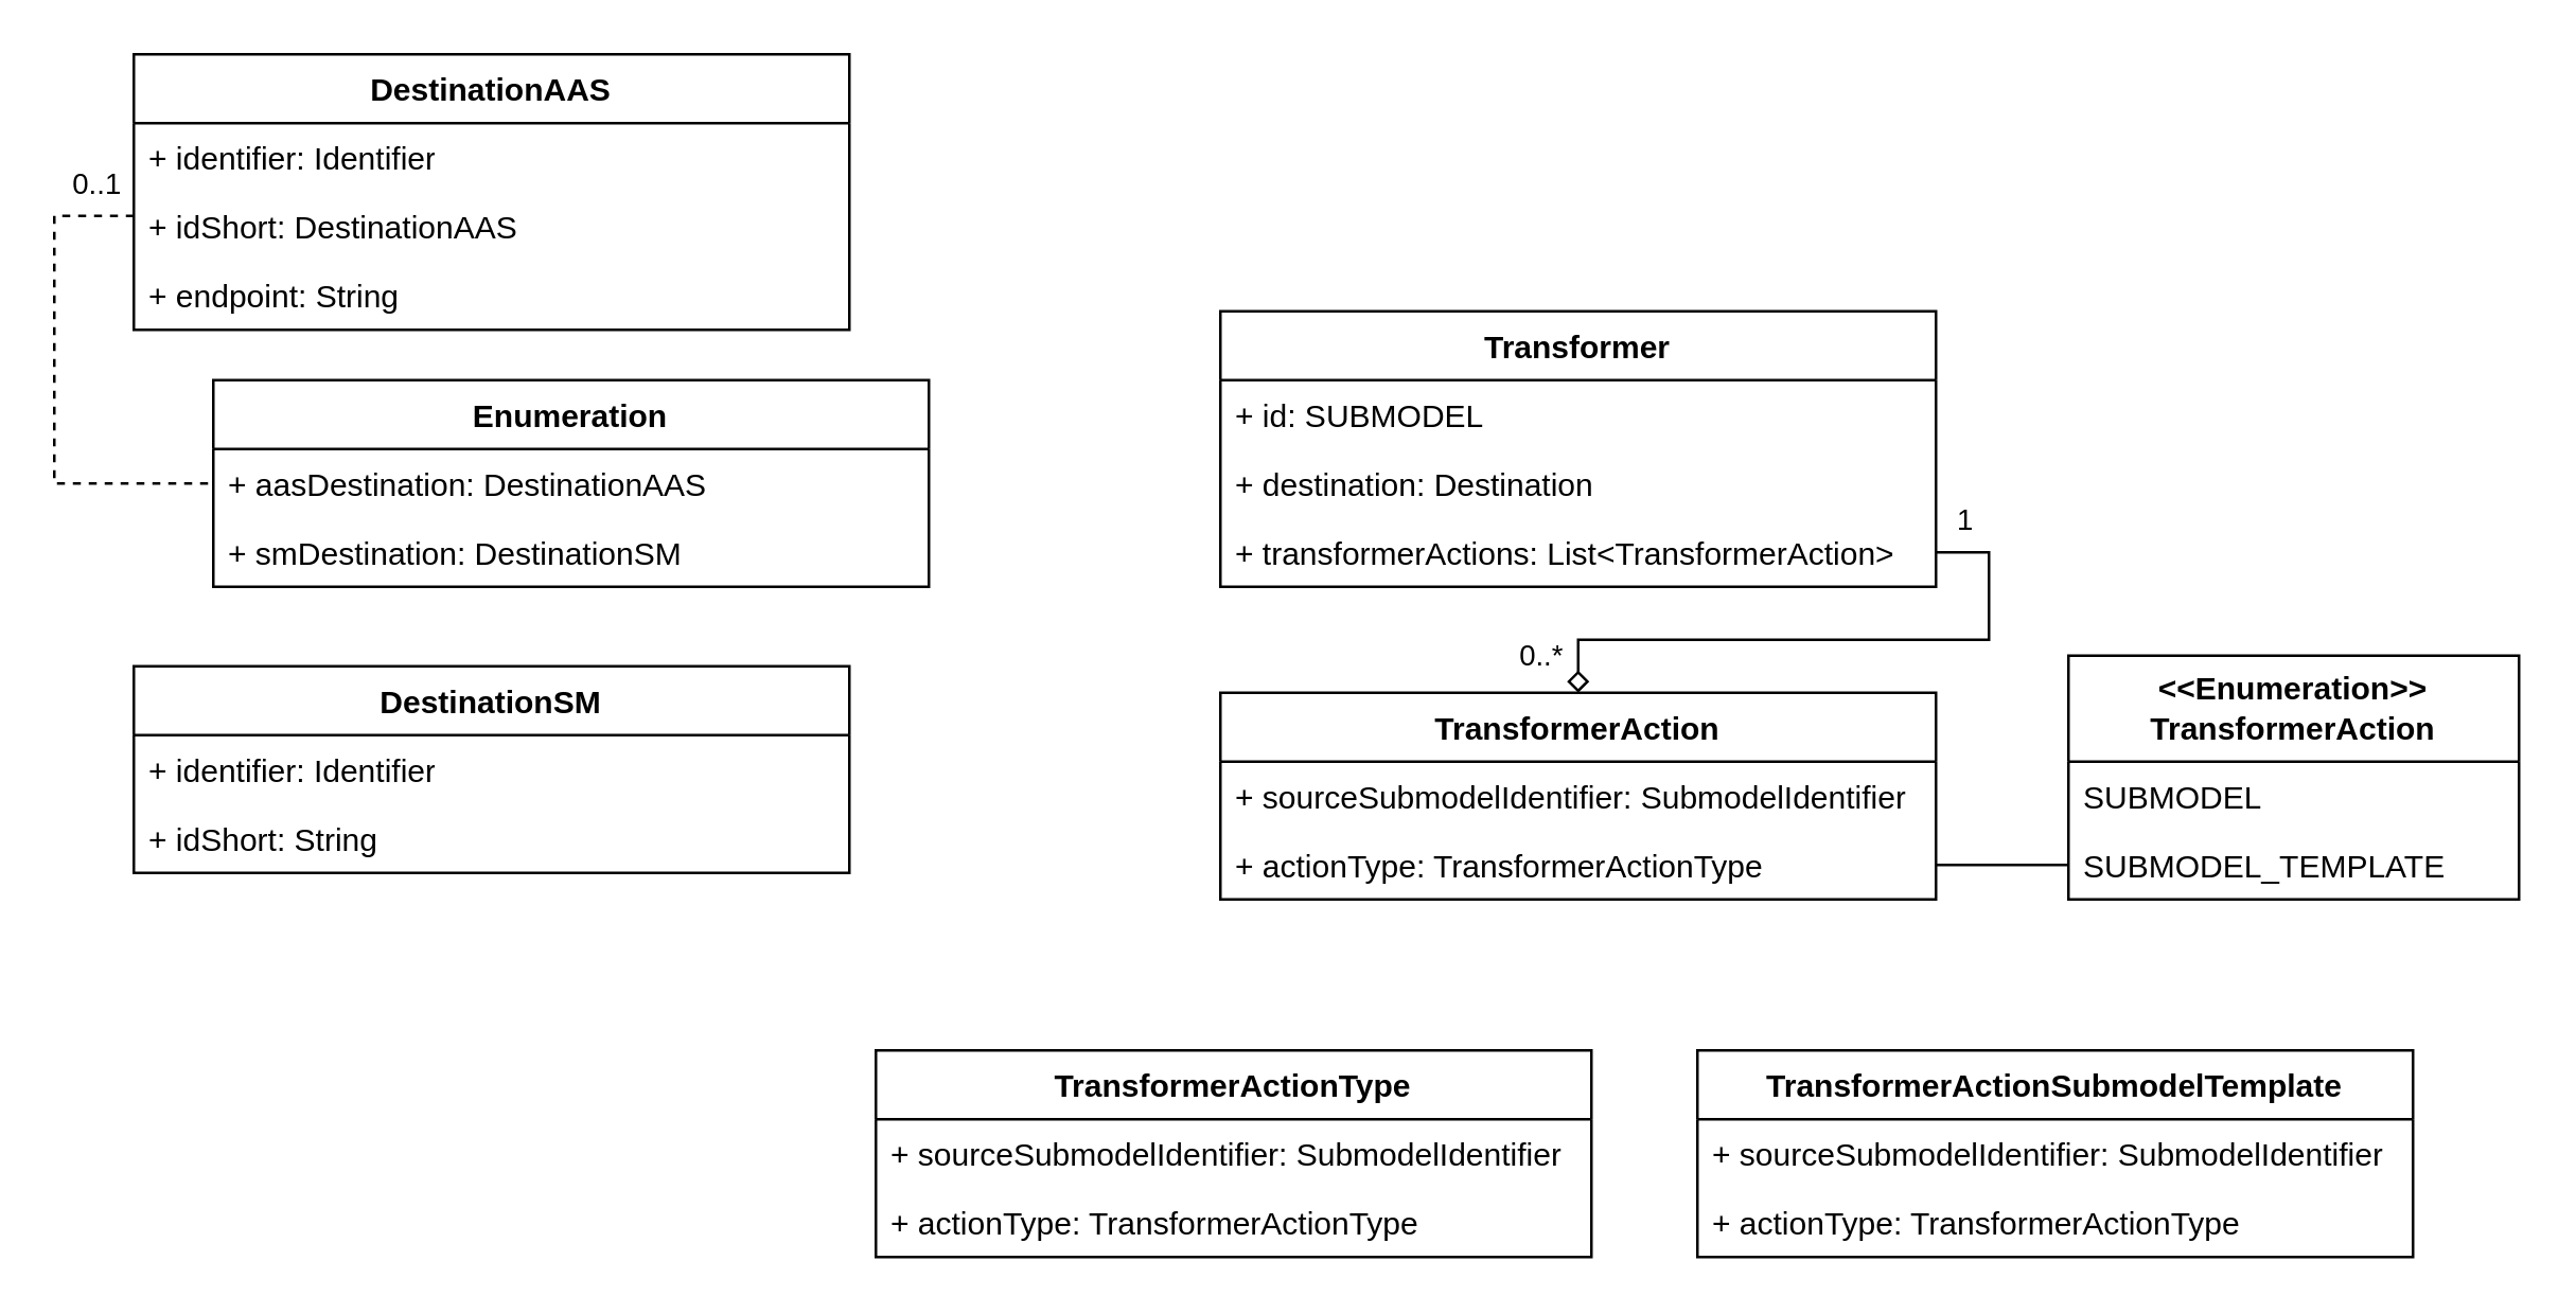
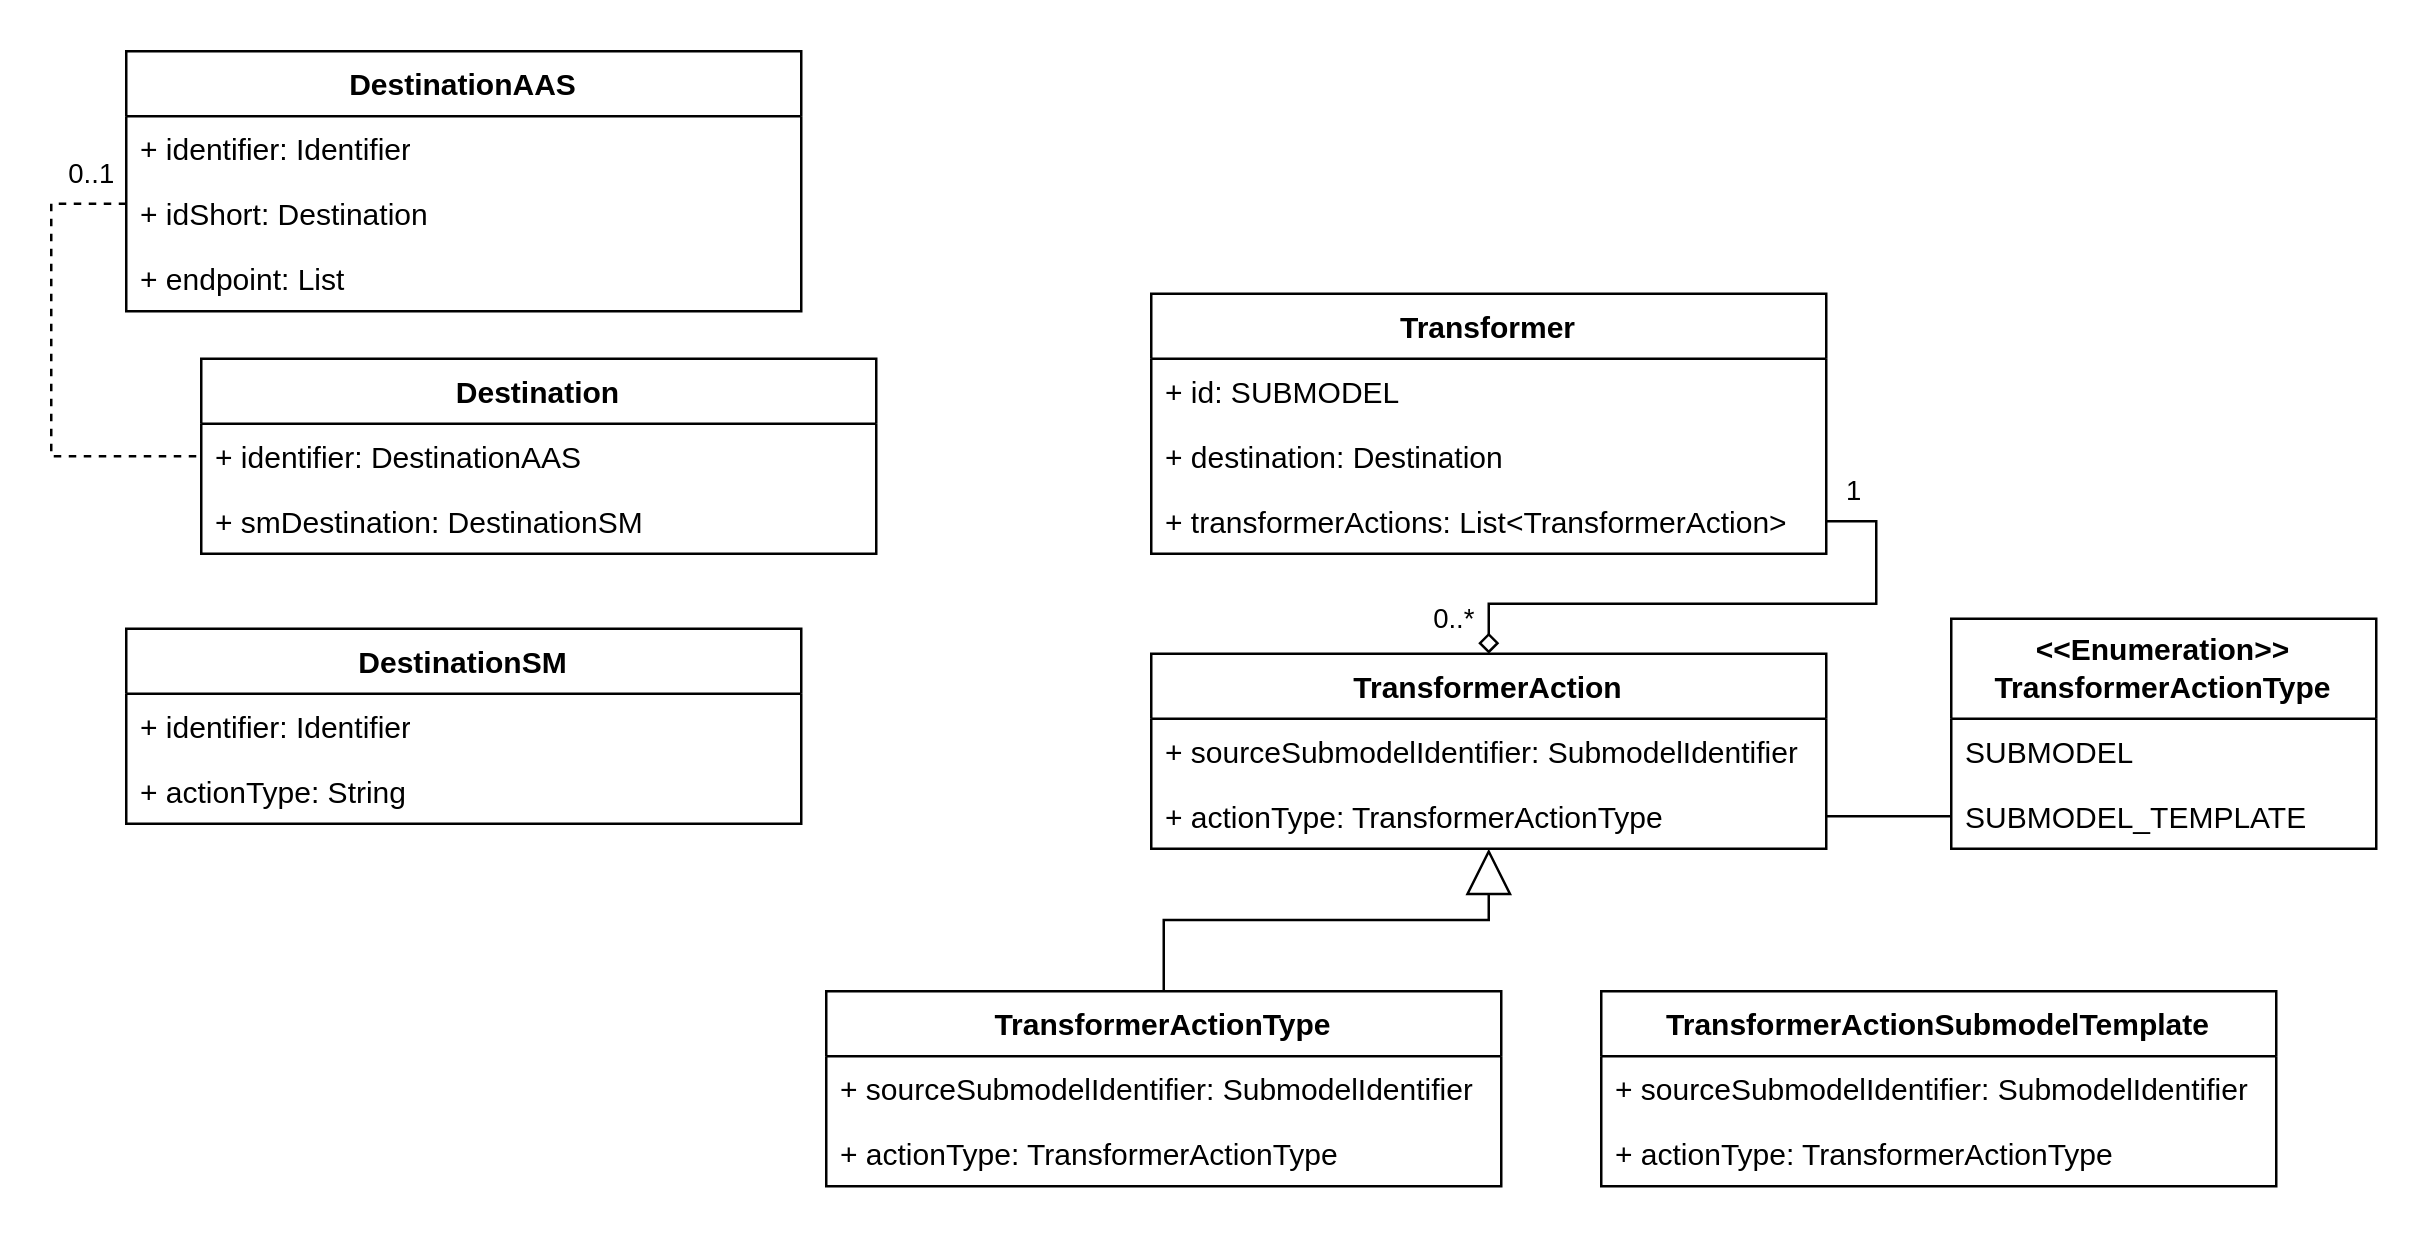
  <mxCell id="0" />
  <mxCell id="1" parent="0" />
  <mxCell id="2" value="Transformer" style="swimlane;fontStyle=1;align=center;verticalAlign=top;childLayout=stackLayout;horizontal=1;startSize=26;horizontalStack=0;resizeParent=1;resizeParentMax=0;resizeLast=0;collapsible=1;marginBottom=0;whiteSpace=wrap;html=1;" parent="1" vertex="1"><mxGeometry x="460" y="117" width="270" height="104" as="geometry" /></mxCell>
  <mxCell id="3" value="+ id: SUBMODEL" style="text;strokeColor=none;fillColor=none;align=left;verticalAlign=top;spacingLeft=4;spacingRight=4;overflow=hidden;rotatable=0;points=[[0,0.5],[1,0.5]];portConstraint=eastwest;whiteSpace=wrap;html=1;" parent="2" vertex="1"><mxGeometry y="26" width="270" height="26" as="geometry" /></mxCell>
  <mxCell id="4" value="+ destination: Destination" style="text;strokeColor=none;fillColor=none;align=left;verticalAlign=top;spacingLeft=4;spacingRight=4;overflow=hidden;rotatable=0;points=[[0,0.5],[1,0.5]];portConstraint=eastwest;whiteSpace=wrap;html=1;" parent="2" vertex="1"><mxGeometry y="52" width="270" height="26" as="geometry" /></mxCell>
  <mxCell id="5" value="+ transformerActions: List&amp;lt;TransformerAction&amp;gt;" style="text;strokeColor=none;fillColor=none;align=left;verticalAlign=top;spacingLeft=4;spacingRight=4;overflow=hidden;rotatable=0;points=[[0,0.5],[1,0.5]];portConstraint=eastwest;whiteSpace=wrap;html=1;" parent="2" vertex="1"><mxGeometry y="78" width="270" height="26" as="geometry" /></mxCell>
  <mxCell id="6" value="TransformerAction" style="swimlane;fontStyle=1;align=center;verticalAlign=top;childLayout=stackLayout;horizontal=1;startSize=26;horizontalStack=0;resizeParent=1;resizeParentMax=0;resizeLast=0;collapsible=1;marginBottom=0;whiteSpace=wrap;html=1;" parent="1" vertex="1"><mxGeometry x="460" y="261" width="270" height="78" as="geometry" /></mxCell>
  <mxCell id="7" value="+ sourceSubmodelIdentifier: SubmodelIdentifier" style="text;strokeColor=none;fillColor=none;align=left;verticalAlign=top;spacingLeft=4;spacingRight=4;overflow=hidden;rotatable=0;points=[[0,0.5],[1,0.5]];portConstraint=eastwest;whiteSpace=wrap;html=1;" parent="6" vertex="1"><mxGeometry y="26" width="270" height="26" as="geometry" /></mxCell>
  <mxCell id="8" value="+ actionType: TransformerActionType" style="text;strokeColor=none;fillColor=none;align=left;verticalAlign=top;spacingLeft=4;spacingRight=4;overflow=hidden;rotatable=0;points=[[0,0.5],[1,0.5]];portConstraint=eastwest;whiteSpace=wrap;html=1;" parent="6" vertex="1"><mxGeometry y="52" width="270" height="26" as="geometry" /></mxCell>
- <mxCell id="9" value="&lt;b&gt;&amp;lt;&amp;lt;Enumeration&amp;gt;&amp;gt;&lt;br&gt;TransformerAction&lt;/b&gt;" style="swimlane;fontStyle=0;childLayout=stackLayout;horizontal=1;startSize=40;fillColor=none;horizontalStack=0;resizeParent=1;resizeParentMax=0;resizeLast=0;collapsible=1;marginBottom=0;whiteSpace=wrap;html=1;" parent="1" vertex="1"><mxGeometry x="780" y="247" width="170" height="92" as="geometry" /></mxCell>
+ <mxCell id="9" value="&lt;b&gt;&amp;lt;&amp;lt;Enumeration&amp;gt;&amp;gt;&lt;br&gt;TransformerActionType&lt;/b&gt;" style="swimlane;fontStyle=0;childLayout=stackLayout;horizontal=1;startSize=40;fillColor=none;horizontalStack=0;resizeParent=1;resizeParentMax=0;resizeLast=0;collapsible=1;marginBottom=0;whiteSpace=wrap;html=1;" parent="1" vertex="1"><mxGeometry x="780" y="247" width="170" height="92" as="geometry" /></mxCell>
  <mxCell id="10" value="SUBMODEL" style="text;strokeColor=none;fillColor=none;align=left;verticalAlign=top;spacingLeft=4;spacingRight=4;overflow=hidden;rotatable=0;points=[[0,0.5],[1,0.5]];portConstraint=eastwest;whiteSpace=wrap;html=1;" vertex="1" parent="9"><mxGeometry y="40" width="170" height="26" as="geometry" /></mxCell>
  <mxCell id="11" value="SUBMODEL_TEMPLATE" style="text;strokeColor=none;fillColor=none;align=left;verticalAlign=top;spacingLeft=4;spacingRight=4;overflow=hidden;rotatable=0;points=[[0,0.5],[1,0.5]];portConstraint=eastwest;whiteSpace=wrap;html=1;" parent="9" vertex="1"><mxGeometry y="66" width="170" height="26" as="geometry" /></mxCell>
  <mxCell id="12" style="edgeStyle=orthogonalEdgeStyle;rounded=0;orthogonalLoop=1;jettySize=auto;html=1;exitX=1;exitY=0.5;exitDx=0;exitDy=0;entryX=0;entryY=0.5;entryDx=0;entryDy=0;endArrow=none;endFill=0;" parent="1" source="8" target="11" edge="1"><mxGeometry relative="1" as="geometry" /></mxCell>
  <mxCell id="13" style="edgeStyle=orthogonalEdgeStyle;rounded=0;orthogonalLoop=1;jettySize=auto;html=1;exitX=1;exitY=0.5;exitDx=0;exitDy=0;endArrow=diamond;endFill=0;" parent="1" source="5" target="6" edge="1"><mxGeometry relative="1" as="geometry" /></mxCell>
  <mxCell id="14" value="1" style="edgeLabel;html=1;align=center;verticalAlign=middle;resizable=0;points=[];" vertex="1" connectable="0" parent="13"><mxGeometry x="-0.885" relative="1" as="geometry"><mxPoint x="-3" y="-13" as="offset" /></mxGeometry></mxCell>
  <mxCell id="15" value="0..*" style="edgeLabel;html=1;align=center;verticalAlign=middle;resizable=0;points=[];" vertex="1" connectable="0" parent="13"><mxGeometry x="0.866" y="-1" relative="1" as="geometry"><mxPoint x="-14" as="offset" /></mxGeometry></mxCell>
- <mxCell id="16" value="Enumeration" style="swimlane;fontStyle=1;align=center;verticalAlign=top;childLayout=stackLayout;horizontal=1;startSize=26;horizontalStack=0;resizeParent=1;resizeParentMax=0;resizeLast=0;collapsible=1;marginBottom=0;whiteSpace=wrap;html=1;" vertex="1" parent="1"><mxGeometry x="80" y="143" width="270" height="78" as="geometry" /></mxCell>
- <mxCell id="17" value="+ aasDestination: DestinationAAS" style="text;strokeColor=none;fillColor=none;align=left;verticalAlign=top;spacingLeft=4;spacingRight=4;overflow=hidden;rotatable=0;points=[[0,0.5],[1,0.5]];portConstraint=eastwest;whiteSpace=wrap;html=1;" vertex="1" parent="16"><mxGeometry y="26" width="270" height="26" as="geometry" /></mxCell>
+ <mxCell id="16" value="Destination" style="swimlane;fontStyle=1;align=center;verticalAlign=top;childLayout=stackLayout;horizontal=1;startSize=26;horizontalStack=0;resizeParent=1;resizeParentMax=0;resizeLast=0;collapsible=1;marginBottom=0;whiteSpace=wrap;html=1;" vertex="1" parent="1"><mxGeometry x="80" y="143" width="270" height="78" as="geometry" /></mxCell>
+ <mxCell id="17" value="+ identifier: DestinationAAS" style="text;strokeColor=none;fillColor=none;align=left;verticalAlign=top;spacingLeft=4;spacingRight=4;overflow=hidden;rotatable=0;points=[[0,0.5],[1,0.5]];portConstraint=eastwest;whiteSpace=wrap;html=1;" vertex="1" parent="16"><mxGeometry y="26" width="270" height="26" as="geometry" /></mxCell>
  <mxCell id="18" value="+ smDestination: DestinationSM" style="text;strokeColor=none;fillColor=none;align=left;verticalAlign=top;spacingLeft=4;spacingRight=4;overflow=hidden;rotatable=0;points=[[0,0.5],[1,0.5]];portConstraint=eastwest;whiteSpace=wrap;html=1;" vertex="1" parent="16"><mxGeometry y="52" width="270" height="26" as="geometry" /></mxCell>
  <mxCell id="19" value="DestinationAAS" style="swimlane;fontStyle=1;align=center;verticalAlign=top;childLayout=stackLayout;horizontal=1;startSize=26;horizontalStack=0;resizeParent=1;resizeParentMax=0;resizeLast=0;collapsible=1;marginBottom=0;whiteSpace=wrap;html=1;" vertex="1" parent="1"><mxGeometry x="50" y="20" width="270" height="104" as="geometry" /></mxCell>
  <mxCell id="20" value="+ identifier: Identifier" style="text;strokeColor=none;fillColor=none;align=left;verticalAlign=top;spacingLeft=4;spacingRight=4;overflow=hidden;rotatable=0;points=[[0,0.5],[1,0.5]];portConstraint=eastwest;whiteSpace=wrap;html=1;" vertex="1" parent="19"><mxGeometry y="26" width="270" height="26" as="geometry" /></mxCell>
- <mxCell id="21" value="+ idShort: DestinationAAS" style="text;strokeColor=none;fillColor=none;align=left;verticalAlign=top;spacingLeft=4;spacingRight=4;overflow=hidden;rotatable=0;points=[[0,0.5],[1,0.5]];portConstraint=eastwest;whiteSpace=wrap;html=1;" vertex="1" parent="19"><mxGeometry y="52" width="270" height="26" as="geometry" /></mxCell>
- <mxCell id="22" value="+ endpoint: String" style="text;strokeColor=none;fillColor=none;align=left;verticalAlign=top;spacingLeft=4;spacingRight=4;overflow=hidden;rotatable=0;points=[[0,0.5],[1,0.5]];portConstraint=eastwest;whiteSpace=wrap;html=1;" vertex="1" parent="19"><mxGeometry y="78" width="270" height="26" as="geometry" /></mxCell>
+ <mxCell id="21" value="+ idShort: Destination" style="text;strokeColor=none;fillColor=none;align=left;verticalAlign=top;spacingLeft=4;spacingRight=4;overflow=hidden;rotatable=0;points=[[0,0.5],[1,0.5]];portConstraint=eastwest;whiteSpace=wrap;html=1;" vertex="1" parent="19"><mxGeometry y="52" width="270" height="26" as="geometry" /></mxCell>
+ <mxCell id="22" value="+ endpoint: List" style="text;strokeColor=none;fillColor=none;align=left;verticalAlign=top;spacingLeft=4;spacingRight=4;overflow=hidden;rotatable=0;points=[[0,0.5],[1,0.5]];portConstraint=eastwest;whiteSpace=wrap;html=1;" vertex="1" parent="19"><mxGeometry y="78" width="270" height="26" as="geometry" /></mxCell>
  <mxCell id="23" value="DestinationSM" style="swimlane;fontStyle=1;align=center;verticalAlign=top;childLayout=stackLayout;horizontal=1;startSize=26;horizontalStack=0;resizeParent=1;resizeParentMax=0;resizeLast=0;collapsible=1;marginBottom=0;whiteSpace=wrap;html=1;" vertex="1" parent="1"><mxGeometry x="50" y="251" width="270" height="78" as="geometry" /></mxCell>
  <mxCell id="24" value="+ identifier: Identifier" style="text;strokeColor=none;fillColor=none;align=left;verticalAlign=top;spacingLeft=4;spacingRight=4;overflow=hidden;rotatable=0;points=[[0,0.5],[1,0.5]];portConstraint=eastwest;whiteSpace=wrap;html=1;" vertex="1" parent="23"><mxGeometry y="26" width="270" height="26" as="geometry" /></mxCell>
- <mxCell id="25" value="+ idShort: String" style="text;strokeColor=none;fillColor=none;align=left;verticalAlign=top;spacingLeft=4;spacingRight=4;overflow=hidden;rotatable=0;points=[[0,0.5],[1,0.5]];portConstraint=eastwest;whiteSpace=wrap;html=1;" vertex="1" parent="23"><mxGeometry y="52" width="270" height="26" as="geometry" /></mxCell>
+ <mxCell id="25" value="+ actionType: String" style="text;strokeColor=none;fillColor=none;align=left;verticalAlign=top;spacingLeft=4;spacingRight=4;overflow=hidden;rotatable=0;points=[[0,0.5],[1,0.5]];portConstraint=eastwest;whiteSpace=wrap;html=1;" vertex="1" parent="23"><mxGeometry y="52" width="270" height="26" as="geometry" /></mxCell>
  <mxCell id="26" style="edgeStyle=orthogonalEdgeStyle;rounded=0;orthogonalLoop=1;jettySize=auto;html=1;endArrow=none;endFill=0;dashed=1;" edge="1" parent="1" source="19" target="16"><mxGeometry relative="1" as="geometry"><mxPoint x="90" y="218" as="sourcePoint" /><mxPoint x="60" y="320" as="targetPoint" /><Array as="points"><mxPoint x="20" y="81" /><mxPoint x="20" y="182" /></Array></mxGeometry></mxCell>
  <mxCell id="27" value="0..1" style="edgeLabel;html=1;align=center;verticalAlign=middle;resizable=0;points=[];" vertex="1" connectable="0" parent="26"><mxGeometry x="0.788" y="-1" relative="1" as="geometry"><mxPoint x="-25" y="-115" as="offset" /></mxGeometry></mxCell>
  <mxCell id="28" value="TransformerActionType" style="swimlane;fontStyle=1;align=center;verticalAlign=top;childLayout=stackLayout;horizontal=1;startSize=26;horizontalStack=0;resizeParent=1;resizeParentMax=0;resizeLast=0;collapsible=1;marginBottom=0;whiteSpace=wrap;html=1;" vertex="1" parent="1"><mxGeometry x="330" y="396" width="270" height="78" as="geometry" /></mxCell>
  <mxCell id="29" value="+ sourceSubmodelIdentifier: SubmodelIdentifier" style="text;strokeColor=none;fillColor=none;align=left;verticalAlign=top;spacingLeft=4;spacingRight=4;overflow=hidden;rotatable=0;points=[[0,0.5],[1,0.5]];portConstraint=eastwest;whiteSpace=wrap;html=1;" vertex="1" parent="28"><mxGeometry y="26" width="270" height="26" as="geometry" /></mxCell>
  <mxCell id="30" value="+ actionType: TransformerActionType" style="text;strokeColor=none;fillColor=none;align=left;verticalAlign=top;spacingLeft=4;spacingRight=4;overflow=hidden;rotatable=0;points=[[0,0.5],[1,0.5]];portConstraint=eastwest;whiteSpace=wrap;html=1;" vertex="1" parent="28"><mxGeometry y="52" width="270" height="26" as="geometry" /></mxCell>
  <mxCell id="31" value="TransformerActionSubmodelTemplate" style="swimlane;fontStyle=1;align=center;verticalAlign=top;childLayout=stackLayout;horizontal=1;startSize=26;horizontalStack=0;resizeParent=1;resizeParentMax=0;resizeLast=0;collapsible=1;marginBottom=0;whiteSpace=wrap;html=1;" vertex="1" parent="1"><mxGeometry x="640" y="396" width="270" height="78" as="geometry" /></mxCell>
  <mxCell id="32" value="+ sourceSubmodelIdentifier: SubmodelIdentifier" style="text;strokeColor=none;fillColor=none;align=left;verticalAlign=top;spacingLeft=4;spacingRight=4;overflow=hidden;rotatable=0;points=[[0,0.5],[1,0.5]];portConstraint=eastwest;whiteSpace=wrap;html=1;" vertex="1" parent="31"><mxGeometry y="26" width="270" height="26" as="geometry" /></mxCell>
  <mxCell id="33" value="+ actionType: TransformerActionType" style="text;strokeColor=none;fillColor=none;align=left;verticalAlign=top;spacingLeft=4;spacingRight=4;overflow=hidden;rotatable=0;points=[[0,0.5],[1,0.5]];portConstraint=eastwest;whiteSpace=wrap;html=1;" vertex="1" parent="31"><mxGeometry y="52" width="270" height="26" as="geometry" /></mxCell>
+ <mxCell id="34" value="" style="endArrow=block;endSize=16;endFill=0;html=1;rounded=0;exitX=0.5;exitY=0;exitDx=0;exitDy=0;edgeStyle=orthogonalEdgeStyle;" edge="1" parent="1" source="28" target="6"><mxGeometry width="160" relative="1" as="geometry"><mxPoint y="361" as="sourcePoint" x="370" /><mxPoint x="530" y="361" as="targetPoint" /></mxGeometry></mxCell>
